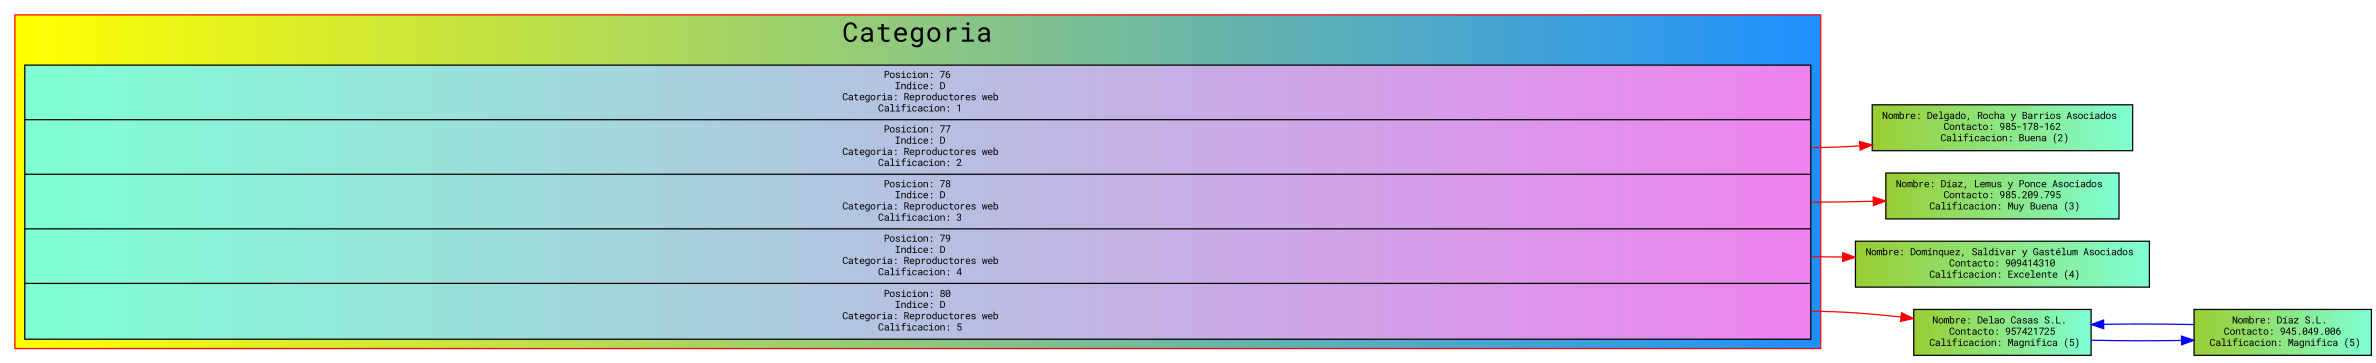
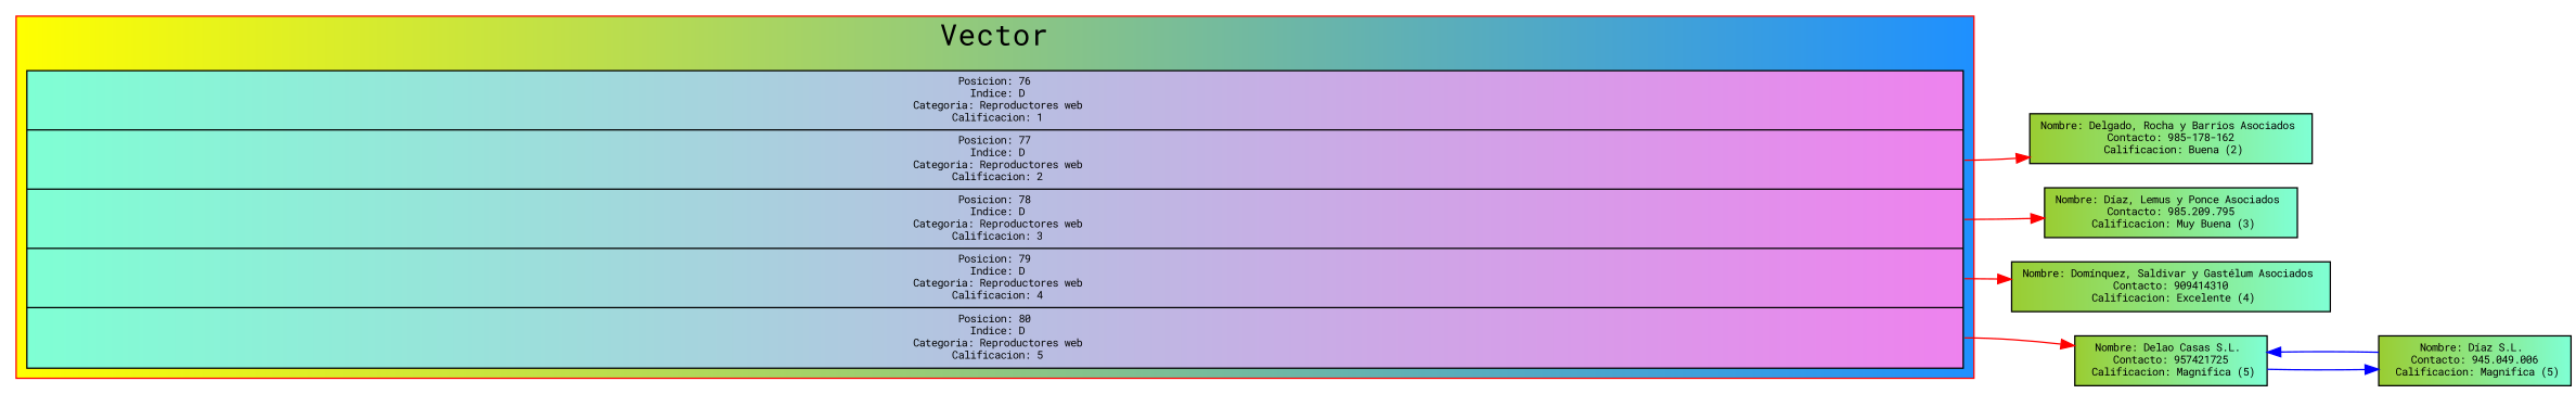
  digraph {
    color=red
    fontname="Roboto Mono"
    fontsize=22
    rankdir=LR
    node [fillcolor="yellowgreen:aquamarine" fontname="Roboto Mono" fontsize=8 shape=record style=filled]
    edge [color=red fontname="Roboto Mono"]
    n1 [fillcolor="aquamarine:violet" label="<75>Posicion: 76\n Indice: D\n Categoria: Reproductores web\n Calificacion: 1|<76>Posicion: 77\n Indice: D\n Categoria: Reproductores web\n Calificacion: 2|<77>Posicion: 78\n Indice: D\n Categoria: Reproductores web\n Calificacion: 3|<78>Posicion: 79\n Indice: D\n Categoria: Reproductores web\n Calificacion: 4|<79>Posicion: 80\n Indice: D\n Categoria: Reproductores web\n Calificacion: 5" width=20]
    n2 [label="Nombre: Delgado, Rocha y Barrios Asociados \n Contacto: 985-178-162 \n Calificacion: Buena (2)"]
    n3 [label="Nombre: Díaz, Lemus y Ponce Asociados \n Contacto: 985.209.795 \n Calificacion: Muy Buena (3)"]
    n4 [label="Nombre: Domínquez, Saldivar y Gastélum Asociados \n Contacto: 909414310 \n Calificacion: Excelente (4)"]
    n5 [label="Nombre: Delao Casas S.L. \n Contacto: 957421725 \n Calificacion: Magnifica (5)"]
    n6 [label="Nombre: Díaz S.L. \n Contacto: 945.049.006 \n Calificacion: Magnifica (5)"]
    subgraph cluster_1 {
      bgcolor="yellow:dodgerblue"
-     label=Categoria
+     label=Vector
      n1
    }
    n1 -> n2 [tailport=76]
    n1 -> n3 [tailport=77]
    n1 -> n4 [tailport=78]
    n1 -> n5 [tailport=79]
    n5 -> n6 [color=blue]
    n6 -> n5 [color=blue]
  }
